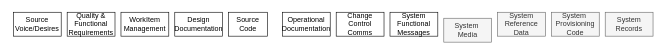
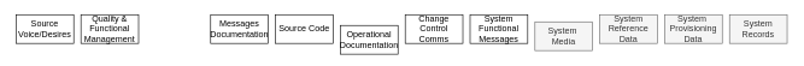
  <mxCell id="0" />
  <mxCell id="1" parent="0" />
  <mxCell id="2" value="Source Voice/Desires" style="rounded=0;whiteSpace=wrap;html=1;" vertex="1" parent="1"><mxGeometry x="20" y="20" width="80" height="40" as="geometry" /></mxCell>
- <mxCell id="3" value="Quality &amp;amp; Functional Requirements" style="rounded=0;whiteSpace=wrap;html=1;" vertex="1" parent="1"><mxGeometry x="110" y="20" width="80" height="40" as="geometry" /></mxCell>
- <mxCell id="4" value="WorkItem Management" style="rounded=0;whiteSpace=wrap;html=1;" vertex="1" parent="1"><mxGeometry x="200" y="20" width="80" height="40" as="geometry" /></mxCell>
- <mxCell id="5" value="Design Documentation" style="rounded=0;whiteSpace=wrap;html=1;" vertex="1" parent="1"><mxGeometry x="290" y="20" width="80" height="40" as="geometry" /></mxCell>
- <mxCell id="6" value="Operational Documentation" style="rounded=0;whiteSpace=wrap;html=1;" vertex="1" parent="1"><mxGeometry x="470" y="20" width="80" height="40" as="geometry" /></mxCell>
- <mxCell id="7" value="System&amp;nbsp;&lt;br&gt;Provisioning Code" style="rounded=0;whiteSpace=wrap;html=1;fillColor=#f5f5f5;fontColor=#333333;strokeColor=#666666;" vertex="1" parent="1"><mxGeometry x="920" y="20" width="80" height="40" as="geometry" /></mxCell>
+ <mxCell id="3" value="Quality &amp;amp; Functional Management" style="rounded=0;whiteSpace=wrap;html=1;" vertex="1" parent="1"><mxGeometry x="110" y="20" width="80" height="40" as="geometry" /></mxCell>
+ <mxCell id="5" value="Messages Documentation" style="rounded=0;whiteSpace=wrap;html=1;" vertex="1" parent="1"><mxGeometry x="290" y="20" width="80" height="40" as="geometry" /></mxCell>
+ <mxCell id="6" value="Operational Documentation" style="rounded=0;whiteSpace=wrap;html=1;" vertex="1" parent="1"><mxGeometry x="470" y="35" width="80" height="40" as="geometry" /></mxCell>
+ <mxCell id="7" value="System&amp;nbsp;&lt;br&gt;Provisioning Data" style="rounded=0;whiteSpace=wrap;html=1;fillColor=#f5f5f5;fontColor=#333333;strokeColor=#666666;" vertex="1" parent="1"><mxGeometry x="920" y="20" width="80" height="40" as="geometry" /></mxCell>
  <mxCell id="8" value="System&amp;nbsp; Media" style="rounded=0;whiteSpace=wrap;html=1;fillColor=#f5f5f5;fontColor=#333333;strokeColor=#666666;" vertex="1" parent="1"><mxGeometry x="740" y="30" width="80" height="40" as="geometry" /></mxCell>
  <mxCell id="9" value="System Functional Messages" style="rounded=0;whiteSpace=wrap;html=1;" vertex="1" parent="1"><mxGeometry x="650" y="20" width="80" height="40" as="geometry" /></mxCell>
  <mxCell id="10" value="Change Control&lt;br&gt;Comms" style="rounded=0;whiteSpace=wrap;html=1;" vertex="1" parent="1"><mxGeometry x="560" y="20" width="80" height="40" as="geometry" /></mxCell>
- <mxCell id="11" value="Source Code" style="rounded=0;whiteSpace=wrap;html=1;" vertex="1" parent="1"><mxGeometry x="380" y="20" width="65" height="40" as="geometry" /></mxCell>
+ <mxCell id="11" value="Source Code" style="rounded=0;whiteSpace=wrap;html=1;" vertex="1" parent="1"><mxGeometry x="380" y="20" width="80" height="40" as="geometry" /></mxCell>
  <mxCell id="12" value="System Records" style="rounded=0;whiteSpace=wrap;html=1;fillColor=#f5f5f5;fontColor=#333333;strokeColor=#666666;" vertex="1" parent="1"><mxGeometry x="1010" y="20" width="80" height="40" as="geometry" /></mxCell>
  <mxCell id="13" value="System&lt;br&gt;Reference Data" style="rounded=0;whiteSpace=wrap;html=1;fillColor=#f5f5f5;fontColor=#333333;strokeColor=#666666;" vertex="1" parent="1"><mxGeometry x="830" y="20" width="80" height="40" as="geometry" /></mxCell>
